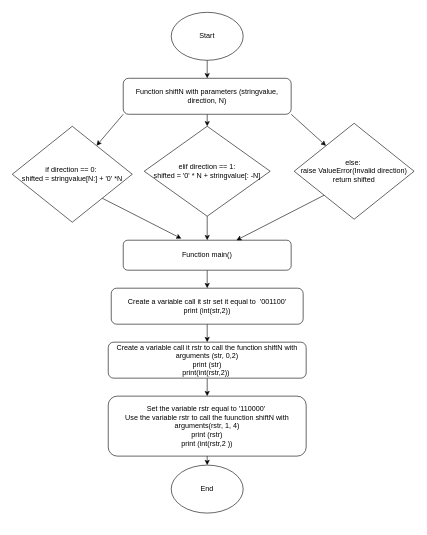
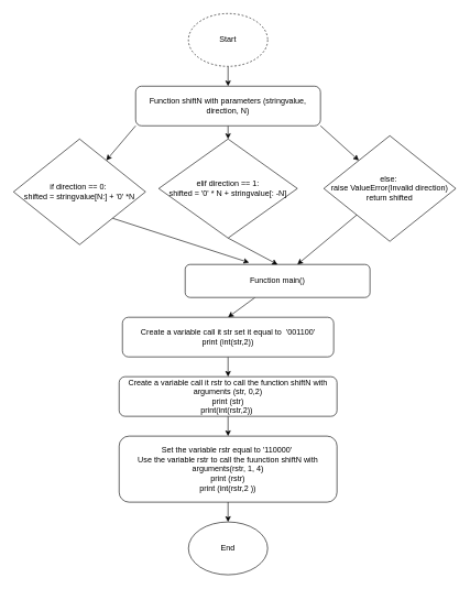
  <mxCell id="0" />
  <mxCell id="1" parent="0" />
  <mxCell id="2" style="edgeStyle=none;html=1;entryX=0.5;entryY=0;entryDx=0;entryDy=0;" edge="1" parent="1" source="3" target="7"><mxGeometry relative="1" as="geometry" /></mxCell>
- <mxCell id="3" value="Start" style="ellipse;whiteSpace=wrap;html=1;" vertex="1" parent="1"><mxGeometry x="285" y="20" width="120" height="80" as="geometry" /></mxCell>
+ <mxCell id="3" value="Start" style="ellipse;whiteSpace=wrap;html=1;dashed=1;" vertex="1" parent="1"><mxGeometry x="285" y="20" width="120" height="80" as="geometry" /></mxCell>
  <mxCell id="4" style="edgeStyle=none;html=1;entryX=0.5;entryY=0;entryDx=0;entryDy=0;" edge="1" parent="1" source="7" target="13"><mxGeometry relative="1" as="geometry" /></mxCell>
  <mxCell id="5" style="edgeStyle=none;html=1;exitX=0;exitY=1;exitDx=0;exitDy=0;" edge="1" parent="1" source="7" target="11"><mxGeometry relative="1" as="geometry" /></mxCell>
  <mxCell id="6" style="edgeStyle=none;html=1;exitX=1;exitY=1;exitDx=0;exitDy=0;" edge="1" parent="1" source="7" target="15"><mxGeometry relative="1" as="geometry" /></mxCell>
  <mxCell id="7" value="Function shiftN with parameters (stringvalue, direction, N)" style="rounded=1;whiteSpace=wrap;html=1;" vertex="1" parent="1"><mxGeometry x="205" y="130" width="280" height="60" as="geometry" /></mxCell>
  <mxCell id="8" style="edgeStyle=none;html=1;entryX=0.5;entryY=0;entryDx=0;entryDy=0;" edge="1" parent="1" source="9" target="17"><mxGeometry relative="1" as="geometry" /></mxCell>
- <mxCell id="9" value="Function main()" style="rounded=1;whiteSpace=wrap;html=1;" vertex="1" parent="1"><mxGeometry x="205" y="400" width="280" height="50" as="geometry" /></mxCell>
+ <mxCell id="9" value="Function main()" style="rounded=1;whiteSpace=wrap;html=1;" vertex="1" parent="1"><mxGeometry x="280" y="400" width="280" height="50" as="geometry" /></mxCell>
  <mxCell id="10" style="edgeStyle=none;html=1;exitX=1;exitY=1;exitDx=0;exitDy=0;entryX=0.346;entryY=-0.056;entryDx=0;entryDy=0;entryPerimeter=0;" edge="1" parent="1" source="11" target="9"><mxGeometry relative="1" as="geometry" /></mxCell>
  <mxCell id="11" value="if direction == 0:&amp;nbsp;&lt;br&gt;shifted = stringvalue[N:] + '0' *N" style="rhombus;whiteSpace=wrap;html=1;" vertex="1" parent="1"><mxGeometry x="20" y="210" width="200" height="160" as="geometry" /></mxCell>
  <mxCell id="12" style="edgeStyle=none;html=1;exitX=0.5;exitY=1;exitDx=0;exitDy=0;entryX=0.5;entryY=0;entryDx=0;entryDy=0;" edge="1" parent="1" source="13" target="9"><mxGeometry relative="1" as="geometry" /></mxCell>
  <mxCell id="13" value="elif direction == 1:&lt;br&gt;shifted = '0' * N + stringvalue[: -N]" style="rhombus;whiteSpace=wrap;html=1;" vertex="1" parent="1"><mxGeometry x="240" y="210" width="210" height="150" as="geometry" /></mxCell>
  <mxCell id="14" style="edgeStyle=none;html=1;exitX=0;exitY=1;exitDx=0;exitDy=0;" edge="1" parent="1" source="15" target="9"><mxGeometry relative="1" as="geometry" /></mxCell>
  <mxCell id="15" value="else:&amp;nbsp;&lt;br&gt;raise ValueError(Invalid direction)&lt;br&gt;return shifted&lt;br&gt;" style="rhombus;whiteSpace=wrap;html=1;" vertex="1" parent="1"><mxGeometry x="490" y="205" width="200" height="160" as="geometry" /></mxCell>
  <mxCell id="16" style="edgeStyle=none;html=1;entryX=0.5;entryY=0;entryDx=0;entryDy=0;" edge="1" parent="1" source="17" target="19"><mxGeometry relative="1" as="geometry" /></mxCell>
  <mxCell id="17" value="Create a variable call it str set it equal to&amp;nbsp; '001100'&lt;br&gt;print (int(str,2))" style="rounded=1;whiteSpace=wrap;html=1;" vertex="1" parent="1"><mxGeometry x="185" y="480" width="320" height="60" as="geometry" /></mxCell>
  <mxCell id="18" style="edgeStyle=none;html=1;entryX=0.5;entryY=0;entryDx=0;entryDy=0;" edge="1" parent="1" source="19" target="21"><mxGeometry relative="1" as="geometry" /></mxCell>
  <mxCell id="19" value="Create a variable call it rstr to call the function shiftN with arguments (str, 0,2)&lt;br&gt;print (str)&lt;br&gt;print(int(rstr,2))&amp;nbsp;" style="rounded=1;whiteSpace=wrap;html=1;" vertex="1" parent="1"><mxGeometry x="180" y="570" width="330" height="60" as="geometry" /></mxCell>
  <mxCell id="20" style="edgeStyle=none;html=1;entryX=0.5;entryY=0;entryDx=0;entryDy=0;" edge="1" parent="1" source="21" target="22"><mxGeometry relative="1" as="geometry" /></mxCell>
  <mxCell id="21" value="Set the variable rstr equal to '110000'&amp;nbsp;&lt;br&gt;Use the variable rstr to call the fuunction shiftN with arguments(rstr, 1, 4)&lt;br&gt;print (rstr)&lt;br&gt;print (int(rstr,2 ))" style="rounded=1;whiteSpace=wrap;html=1;" vertex="1" parent="1"><mxGeometry x="180" y="660" width="330" height="100" as="geometry" /></mxCell>
- <mxCell id="22" value="End" style="ellipse;whiteSpace=wrap;html=1;" vertex="1" parent="1"><mxGeometry x="285" y="775" width="120" height="80" as="geometry" /></mxCell>
+ <mxCell id="22" value="End" style="ellipse;whiteSpace=wrap;html=1;" vertex="1" parent="1"><mxGeometry x="285" y="790" width="120" height="80" as="geometry" /></mxCell>
